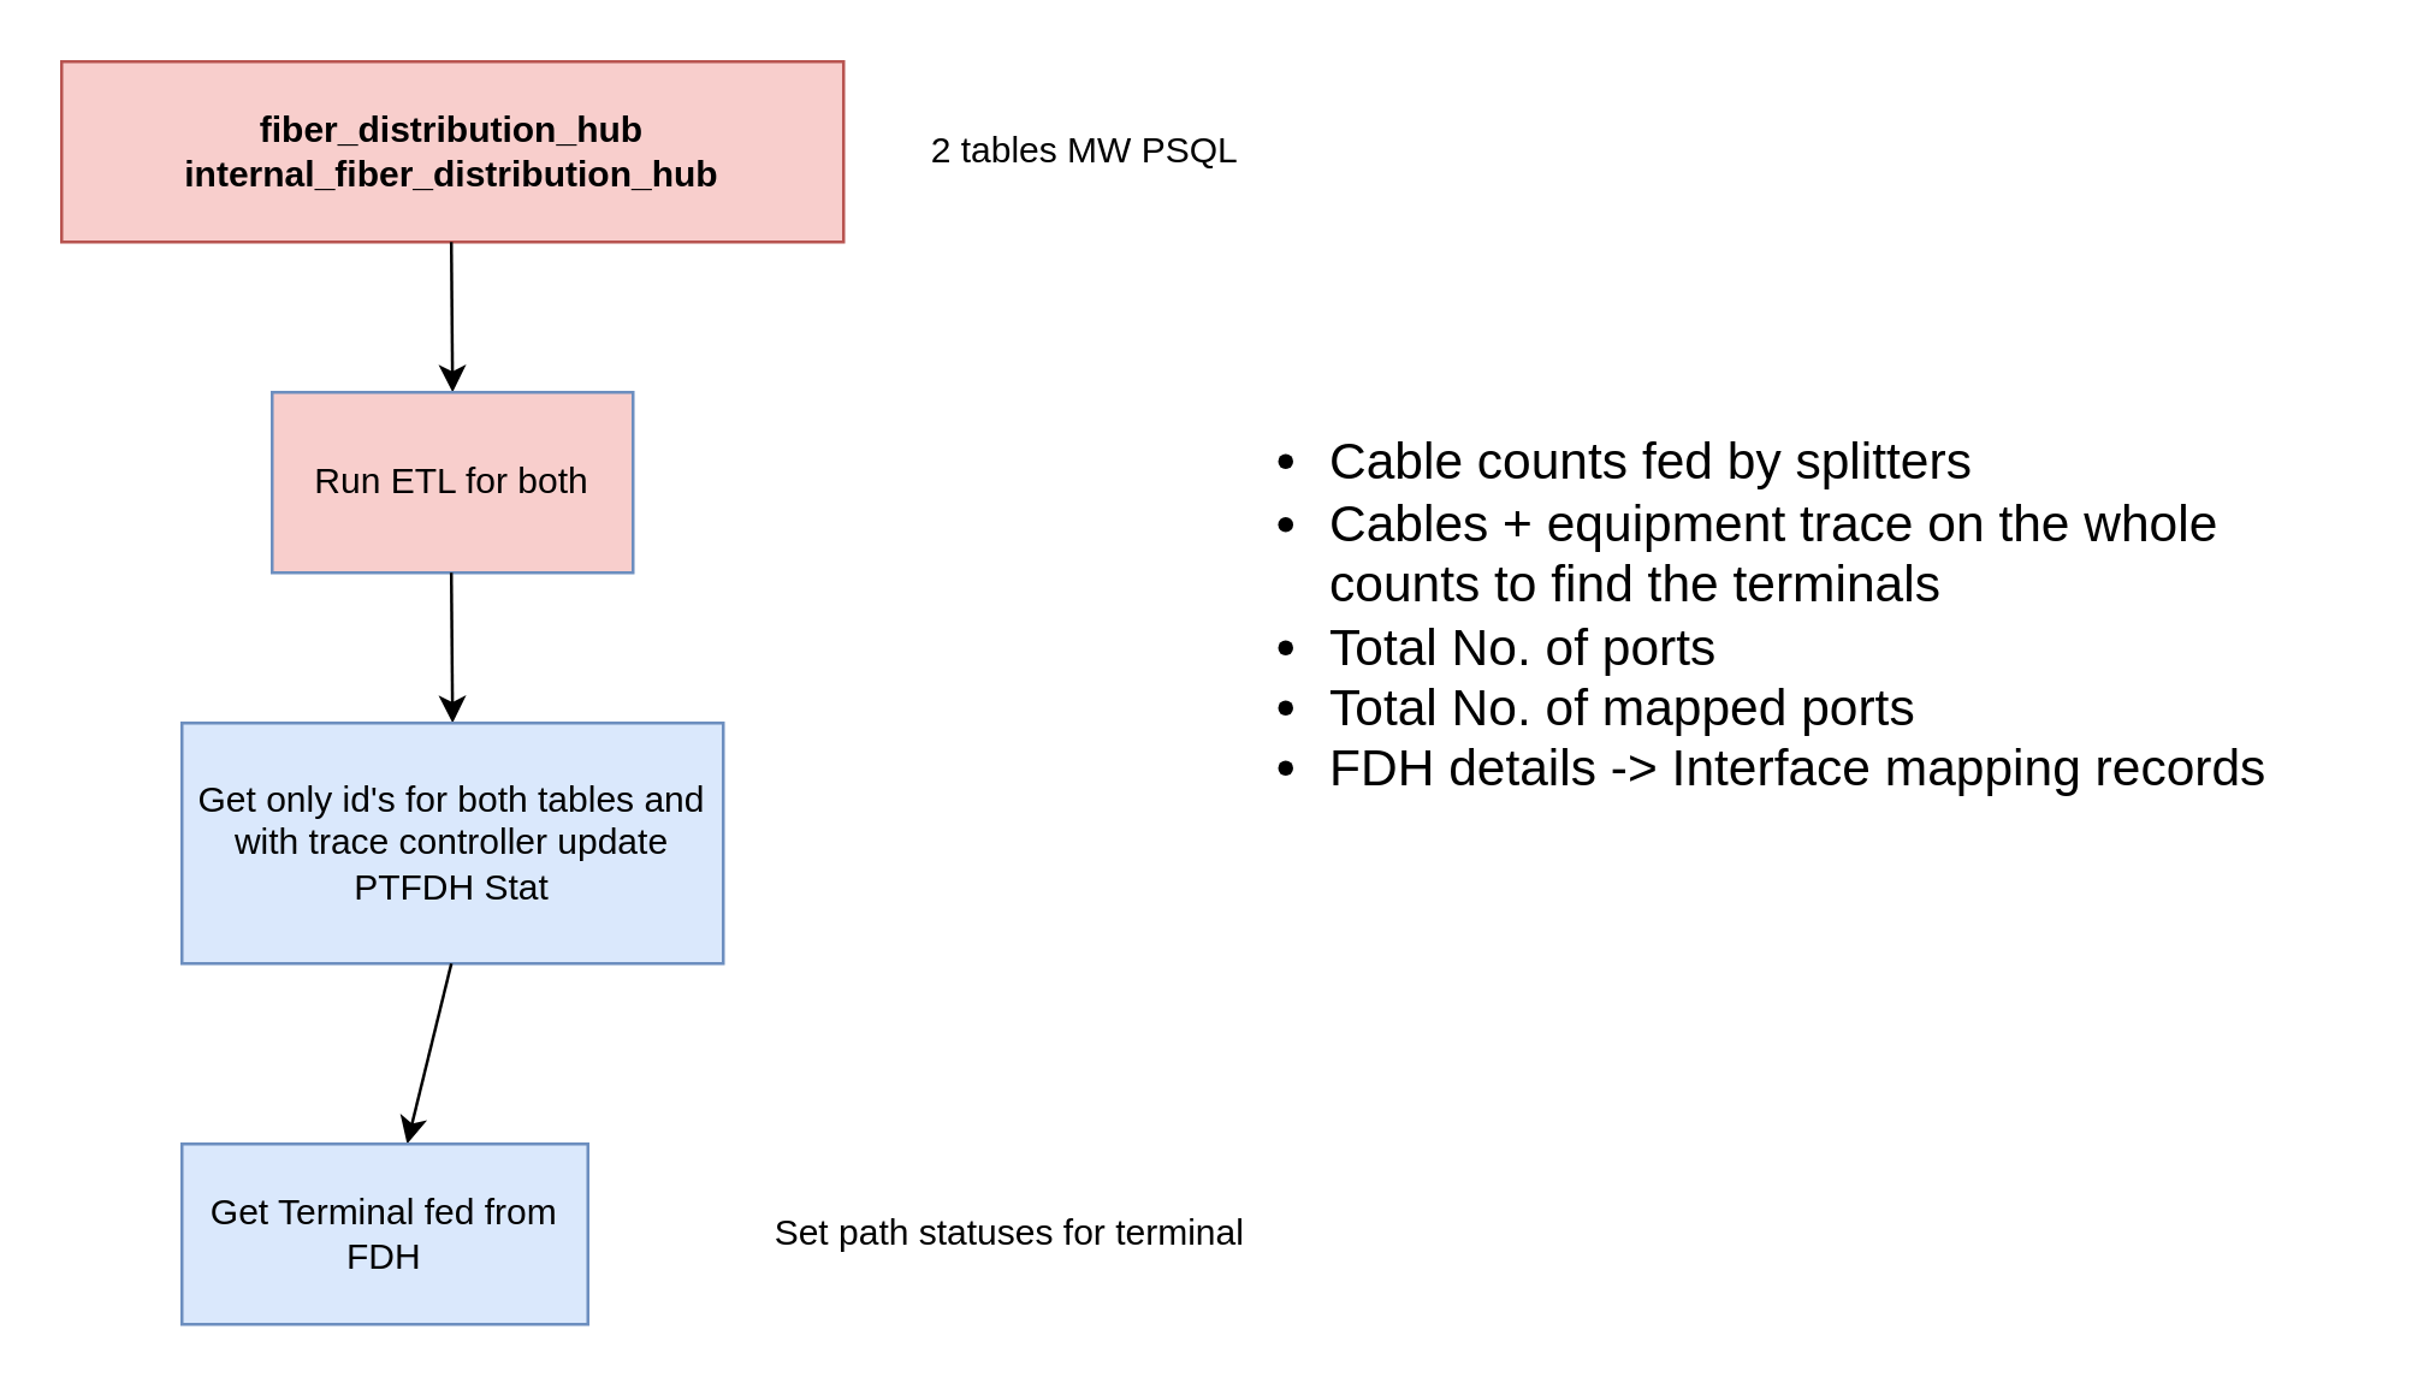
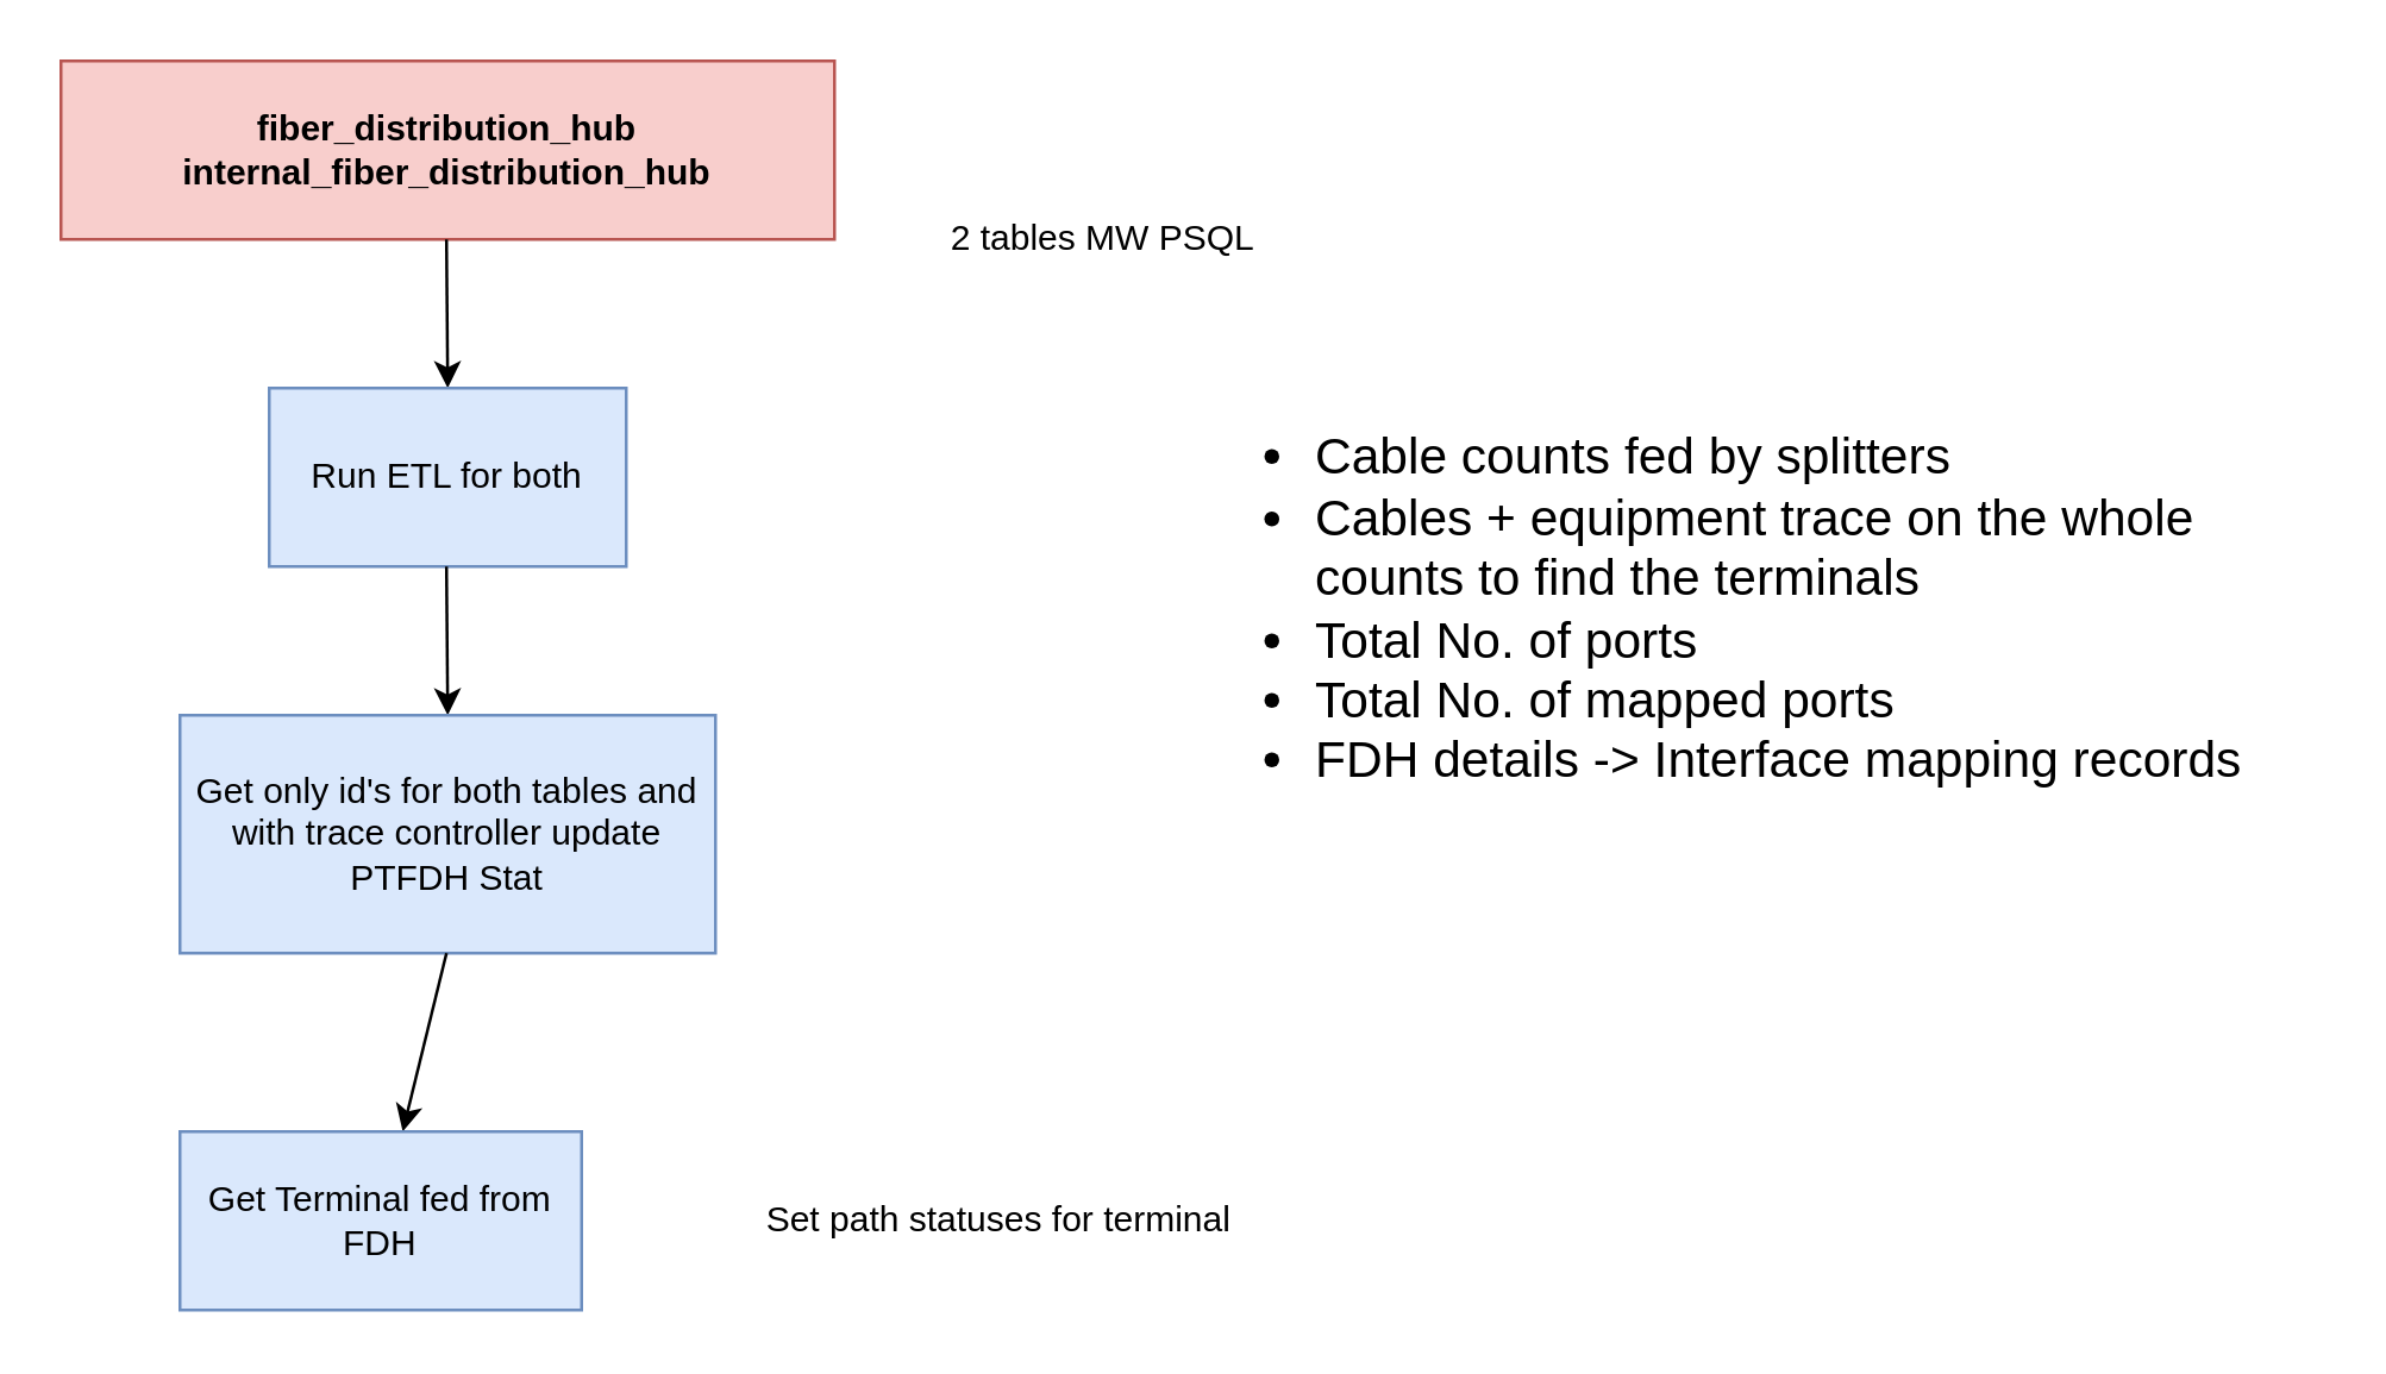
  <mxCell id="0" />
  <mxCell id="1" parent="0" />
  <mxCell id="2" value="&lt;b&gt;fiber_distribution_hub&lt;br&gt;internal_fiber_distribution_hub&lt;br&gt;&lt;/b&gt;" style="rounded=0;whiteSpace=wrap;html=1;fillColor=#f8cecc;strokeColor=#b85450;" vertex="1" parent="1"><mxGeometry x="20" y="20" width="260" height="60" as="geometry" /></mxCell>
- <mxCell id="3" value="2 tables MW PSQL" style="text;html=1;align=center;verticalAlign=middle;resizable=0;points=[];autosize=1;" vertex="1" parent="1"><mxGeometry x="300" y="40" width="120" height="20" as="geometry" /></mxCell>
+ <mxCell id="3" value="2 tables MW PSQL" style="text;html=1;align=center;verticalAlign=middle;resizable=0;points=[];autosize=1;" vertex="1" parent="1"><mxGeometry x="310" y="70" width="120" height="20" as="geometry" /></mxCell>
  <mxCell id="4" value="" style="endArrow=classic;html=1;" edge="1" parent="1"><mxGeometry width="50" height="50" relative="1" as="geometry"><mxPoint x="149.58" y="80" as="sourcePoint" /><mxPoint x="150" y="130" as="targetPoint" /></mxGeometry></mxCell>
- <mxCell id="5" value="Run ETL for both" style="rounded=0;whiteSpace=wrap;html=1;fillColor=#f8cecc;strokeColor=#6c8ebf;" vertex="1" parent="1"><mxGeometry x="90" y="130" width="120" height="60" as="geometry" /></mxCell>
+ <mxCell id="5" value="Run ETL for both" style="rounded=0;whiteSpace=wrap;html=1;fillColor=#dae8fc;strokeColor=#6c8ebf;" vertex="1" parent="1"><mxGeometry x="90" y="130" width="120" height="60" as="geometry" /></mxCell>
  <mxCell id="6" value="" style="endArrow=classic;html=1;" edge="1" parent="1"><mxGeometry width="50" height="50" relative="1" as="geometry"><mxPoint x="149.58" y="190" as="sourcePoint" /><mxPoint x="150" y="240" as="targetPoint" /></mxGeometry></mxCell>
  <mxCell id="7" value="Get only id's for both tables and with trace controller update PTFDH Stat" style="rounded=0;whiteSpace=wrap;html=1;fillColor=#dae8fc;strokeColor=#6c8ebf;" vertex="1" parent="1"><mxGeometry x="60" y="240" width="180" height="80" as="geometry" /></mxCell>
  <mxCell id="8" value="" style="endArrow=classic;html=1;" edge="1" parent="1" target="9"><mxGeometry width="50" height="50" relative="1" as="geometry"><mxPoint x="149.58" y="320" as="sourcePoint" /><mxPoint x="150" y="370" as="targetPoint" /></mxGeometry></mxCell>
  <mxCell id="9" value="Get Terminal fed from FDH" style="rounded=0;whiteSpace=wrap;html=1;fillColor=#dae8fc;strokeColor=#6c8ebf;" vertex="1" parent="1"><mxGeometry x="60" y="380" width="135" height="60" as="geometry" /></mxCell>
  <mxCell id="10" value="Set path statuses for terminal" style="text;html=1;align=center;verticalAlign=middle;resizable=0;points=[];autosize=1;" vertex="1" parent="1"><mxGeometry x="250" y="400" width="170" height="20" as="geometry" /></mxCell>
  <mxCell id="11" value="&lt;ul style=&quot;font-size: 17px&quot;&gt;&lt;li&gt;Cable counts fed by splitters&lt;/li&gt;&lt;li&gt;Cables + equipment trace on the whole counts to find the terminals&lt;/li&gt;&lt;li&gt;Total No. of ports&lt;/li&gt;&lt;li&gt;Total No. of mapped ports&lt;/li&gt;&lt;li&gt;FDH details -&amp;gt; Interface mapping records&lt;/li&gt;&lt;/ul&gt;" style="text;strokeColor=none;fillColor=none;html=1;whiteSpace=wrap;verticalAlign=middle;overflow=hidden;" vertex="1" parent="1"><mxGeometry x="400" y="120" width="380" height="170" as="geometry" /></mxCell>
